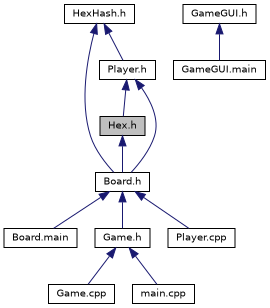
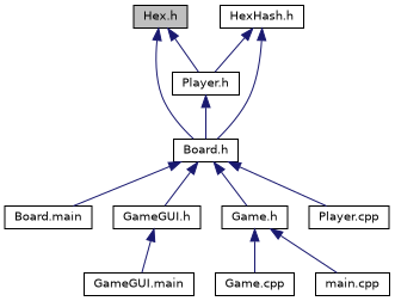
  digraph {
    node [color=black fillcolor=white fontname=Helvetica fontsize=10 shape=record style=filled]
    edge [color=midnightblue dir=back fontname=Helvetica fontsize=10 labelfontname=Helvetica labelfontsize=10 style=solid]
    n1 [fillcolor=grey75 fontcolor=black height=0.2 label="Hex.h" width=0.4]
    n2 [height=0.2 label="Board.h" width=0.4]
    n3 [height=0.2 label="Player.h" width=0.4]
    n4 [height=0.2 label="Board.main" width=0.4]
    n5 [height=0.2 label="GameGUI.h" width=0.4]
    n6 [height=0.2 label="Game.h" width=0.4]
    n7 [height=0.2 label="Player.cpp" width=0.4]
    n8 [height=0.2 label="HexHash.h" width=0.4]
    n9 [height=0.2 label="GameGUI.main" width=0.4]
    n10 [height=0.2 label="Game.cpp" width=0.4]
    n11 [height=0.2 label="main.cpp" width=0.4]
    n1 -> n2
-   n3 -> n1
+   n1 -> n3
    n2 -> n4
+   n2 -> n5
    n2 -> n6
    n2 -> n7
    n3 -> n2
    n5 -> n9
    n6 -> n10
    n6 -> n11
    n8 -> n2
    n8 -> n3
  }
